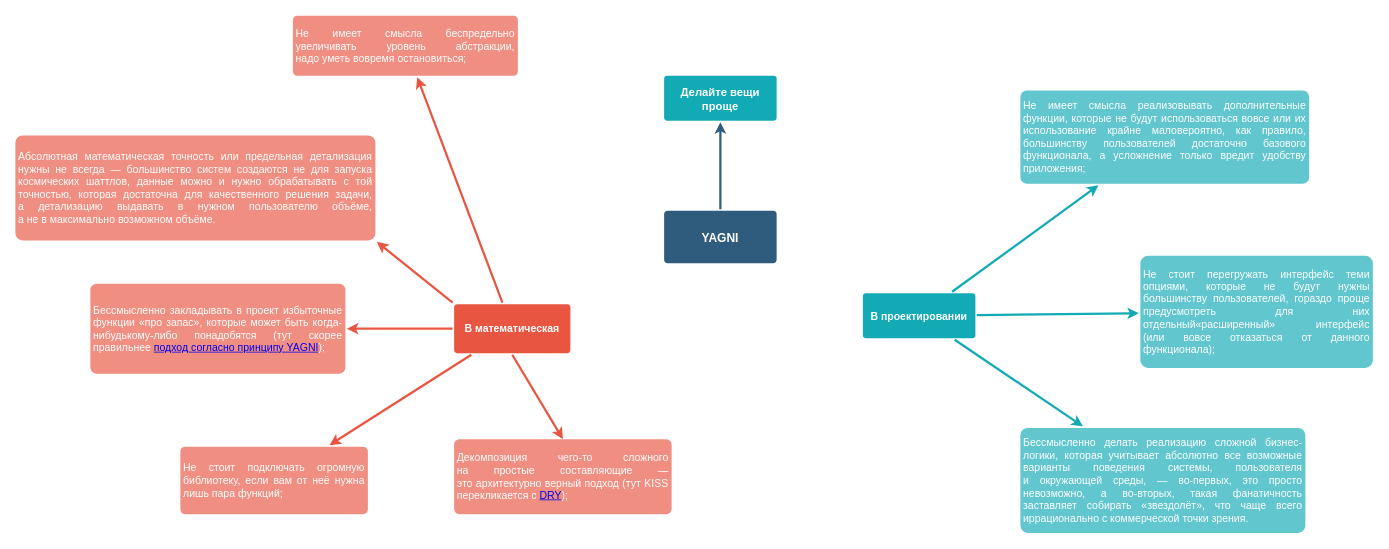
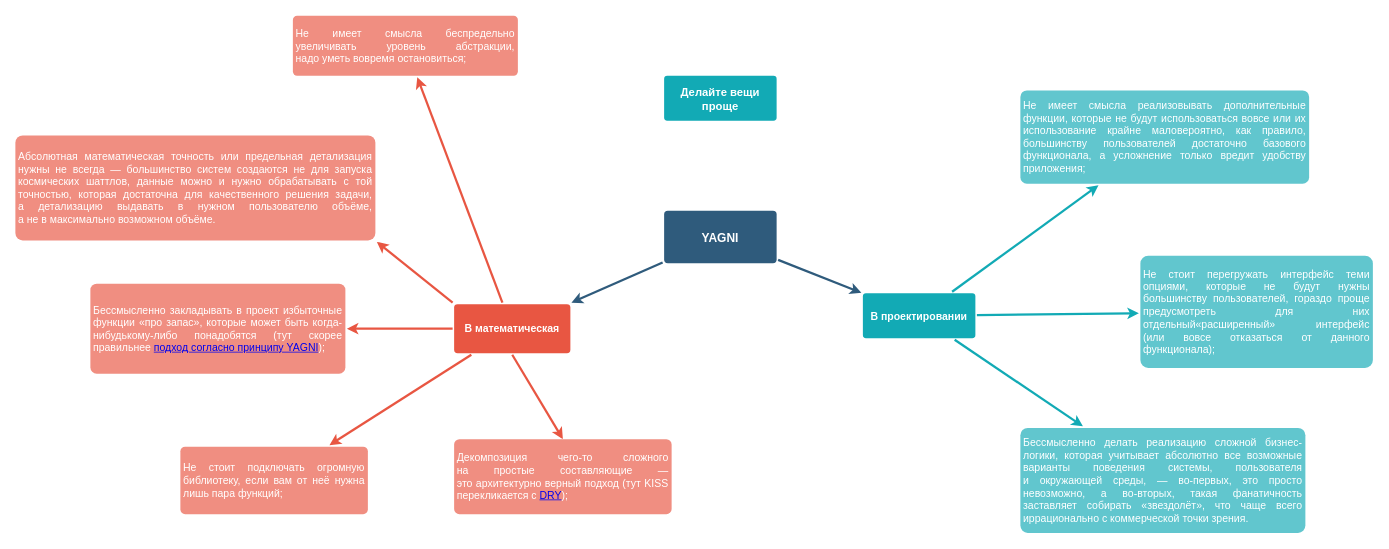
  <mxCell id="0" />
  <mxCell id="1" parent="0" />
- <mxCell id="2" value="" style="edgeStyle=none;rounded=0;jumpStyle=none;html=1;shadow=0;labelBackgroundColor=none;startArrow=none;startFill=0;endArrow=classic;endFill=1;jettySize=auto;orthogonalLoop=1;strokeColor=#2F5B7C;strokeWidth=3;fontFamily=Helvetica;fontSize=16;fontColor=#23445D;spacing=5;" parent="1" source="5" target="15" edge="1"><mxGeometry relative="1" as="geometry" /></mxCell>
+ <mxCell id="3" value="" style="edgeStyle=none;rounded=0;jumpStyle=none;html=1;shadow=0;labelBackgroundColor=none;startArrow=none;startFill=0;endArrow=classic;endFill=1;jettySize=auto;orthogonalLoop=1;strokeColor=#2F5B7C;strokeWidth=3;fontFamily=Helvetica;fontSize=16;fontColor=#23445D;spacing=5;" parent="1" source="5" target="16" edge="1"><mxGeometry relative="1" as="geometry" /></mxCell>
+ <mxCell id="4" value="" style="edgeStyle=none;rounded=0;jumpStyle=none;html=1;shadow=0;labelBackgroundColor=none;startArrow=none;startFill=0;endArrow=classic;endFill=1;jettySize=auto;orthogonalLoop=1;strokeColor=#2F5B7C;strokeWidth=3;fontFamily=Helvetica;fontSize=16;fontColor=#23445D;spacing=5;" parent="1" source="5" target="11" edge="1"><mxGeometry relative="1" as="geometry" /></mxCell>
  <mxCell id="5" value="YAGNI" style="rounded=1;whiteSpace=wrap;html=1;shadow=0;labelBackgroundColor=none;strokeColor=none;strokeWidth=3;fillColor=#2F5B7C;fontFamily=Helvetica;fontSize=16;fontColor=#FFFFFF;align=center;fontStyle=1;spacing=5;arcSize=7;perimeterSpacing=2;" parent="1" vertex="1"><mxGeometry x="885" y="280.5" width="150" height="70" as="geometry" /></mxCell>
  <mxCell id="6" value="" style="edgeStyle=none;rounded=1;jumpStyle=none;html=1;shadow=0;labelBackgroundColor=none;startArrow=none;startFill=0;jettySize=auto;orthogonalLoop=1;strokeColor=#E85642;strokeWidth=3;fontFamily=Helvetica;fontSize=14;fontColor=#FFFFFF;spacing=5;fontStyle=1;fillColor=#b0e3e6;" parent="1" source="11" target="14" edge="1"><mxGeometry relative="1" as="geometry" /></mxCell>
  <mxCell id="7" value="" style="edgeStyle=none;rounded=1;jumpStyle=none;html=1;shadow=0;labelBackgroundColor=none;startArrow=none;startFill=0;jettySize=auto;orthogonalLoop=1;strokeColor=#E85642;strokeWidth=3;fontFamily=Helvetica;fontSize=14;fontColor=#FFFFFF;spacing=5;fontStyle=1;fillColor=#b0e3e6;" parent="1" source="11" target="13" edge="1"><mxGeometry relative="1" as="geometry" /></mxCell>
  <mxCell id="8" value="" style="edgeStyle=none;rounded=1;jumpStyle=none;html=1;shadow=0;labelBackgroundColor=none;startArrow=none;startFill=0;jettySize=auto;orthogonalLoop=1;strokeWidth=3;fontFamily=Helvetica;fontSize=14;fontColor=#FFFFFF;spacing=5;fontStyle=1;fillColor=#b0e3e6;strokeColor=#E85642;" parent="1" source="11" target="12" edge="1"><mxGeometry relative="1" as="geometry" /></mxCell>
  <mxCell id="9" style="rounded=1;orthogonalLoop=1;jettySize=auto;html=1;exitX=0.5;exitY=1;exitDx=0;exitDy=0;entryX=0.5;entryY=0;entryDx=0;entryDy=0;strokeColor=#E85642;strokeWidth=3;" edge="1" parent="1" source="11" target="23"><mxGeometry relative="1" as="geometry" /></mxCell>
  <mxCell id="10" style="rounded=1;orthogonalLoop=1;jettySize=auto;html=1;exitX=0;exitY=0;exitDx=0;exitDy=0;entryX=1;entryY=1;entryDx=0;entryDy=0;strokeColor=#E85642;strokeWidth=3;" edge="1" parent="1" source="11" target="24"><mxGeometry relative="1" as="geometry" /></mxCell>
  <mxCell id="11" value="&lt;strong&gt;В&amp;nbsp;математическая&lt;/strong&gt;" style="rounded=1;whiteSpace=wrap;html=1;shadow=0;labelBackgroundColor=none;strokeColor=none;strokeWidth=3;fillColor=#e85642;fontFamily=Helvetica;fontSize=14;fontColor=#FFFFFF;align=center;spacing=5;fontStyle=1;arcSize=7;perimeterSpacing=2;" parent="1" vertex="1"><mxGeometry x="605" y="405" width="155" height="65.5" as="geometry" /></mxCell>
  <mxCell id="12" value="&lt;div align=&quot;justify&quot;&gt;Не&amp;nbsp;стоит подключать огромную библиотеку, если вам от&amp;nbsp;неё нужна лишь пара функций;&lt;/div&gt;" style="rounded=1;whiteSpace=wrap;html=1;shadow=0;labelBackgroundColor=none;strokeColor=none;strokeWidth=3;fontFamily=Helvetica;fontSize=14;fontColor=#FFFFFF;align=center;spacing=5;fontStyle=0;arcSize=7;perimeterSpacing=2;fillColor=#F08E81;" parent="1" vertex="1"><mxGeometry x="240" y="595" width="250" height="90" as="geometry" /></mxCell>
  <mxCell id="13" value="&lt;div align=&quot;justify&quot;&gt;Бессмысленно закладывать в&amp;nbsp;проект избыточные функции «про&amp;nbsp;запас», которые может быть &lt;span class=&quot;nowrap&quot;&gt;когда-нибудь&lt;/span&gt;&lt;span class=&quot;nowrap&quot;&gt;кому-либо&lt;/span&gt; понадобятся (тут скорее правильнее &lt;a href=&quot;https://web-creator.ru/articles/yagni&quot;&gt;подход согласно принципу YAGNI&lt;/a&gt;);&lt;/div&gt; " style="rounded=1;whiteSpace=wrap;html=1;shadow=0;labelBackgroundColor=none;strokeColor=none;strokeWidth=3;fillColor=#f08e81;fontFamily=Helvetica;fontSize=14;fontColor=#FFFFFF;align=center;spacing=5;fontStyle=0;arcSize=7;perimeterSpacing=2;" parent="1" vertex="1"><mxGeometry x="120" y="377.75" width="340" height="120" as="geometry" /></mxCell>
  <mxCell id="14" value="&lt;div align=&quot;justify&quot;&gt;Не&amp;nbsp;имеет смысла беспредельно увеличивать уровень абстракции, надо&amp;nbsp;уметь вовремя остановиться;&lt;/div&gt;" style="rounded=1;whiteSpace=wrap;html=1;shadow=0;labelBackgroundColor=none;strokeColor=none;strokeWidth=3;fillColor=#f08e81;fontFamily=Helvetica;fontSize=14;fontColor=#FFFFFF;align=center;spacing=5;fontStyle=0;arcSize=7;perimeterSpacing=2;" parent="1" vertex="1"><mxGeometry y="20.5" width="300" height="80" as="geometry" x="390" /></mxCell>
  <mxCell id="15" value="&lt;h1 style=&quot;font-size: 15px&quot;&gt;&lt;font style=&quot;font-size: 15px&quot;&gt;Делайте вещи проще&lt;/font&gt;&lt;/h1&gt;" style="rounded=1;whiteSpace=wrap;html=1;shadow=0;labelBackgroundColor=none;strokeColor=none;strokeWidth=3;fillColor=#12aab5;fontFamily=Helvetica;fontSize=14;fontColor=#FFFFFF;align=center;spacing=5;fontStyle=1;arcSize=7;perimeterSpacing=2;" parent="1" vertex="1"><mxGeometry x="885" y="100.5" width="150" height="60" as="geometry" /></mxCell>
  <mxCell id="16" value="&lt;strong&gt;В&amp;nbsp;проектировании &lt;/strong&gt;" style="rounded=1;whiteSpace=wrap;html=1;shadow=0;labelBackgroundColor=none;strokeColor=none;strokeWidth=3;fillColor=#12aab5;fontFamily=Helvetica;fontSize=14;fontColor=#FFFFFF;align=center;spacing=5;fontStyle=1;arcSize=7;perimeterSpacing=2;" parent="1" vertex="1"><mxGeometry x="1150" y="390.5" width="150" height="60" as="geometry" /></mxCell>
  <mxCell id="17" value="&lt;div align=&quot;justify&quot;&gt;Бессмысленно делать реализацию сложной &lt;span class=&quot;nowrap&quot;&gt;бизнес-логики,&lt;/span&gt; которая учитывает абсолютно все возможные варианты поведения системы, пользователя и&amp;nbsp;окружающей среды, — &lt;span class=&quot;nowrap&quot;&gt;во-первых,&lt;/span&gt; это&amp;nbsp;просто невозможно, а&amp;nbsp;&lt;span class=&quot;nowrap&quot;&gt;во-вторых,&lt;/span&gt; такая фанатичность заставляет собирать «звездолёт», что&amp;nbsp;чаще всего иррационально с&amp;nbsp;коммерческой точки зрения.&lt;/div&gt;" style="rounded=1;whiteSpace=wrap;html=1;shadow=0;labelBackgroundColor=none;strokeColor=none;strokeWidth=3;fillColor=#61c6ce;fontFamily=Helvetica;fontSize=14;fontColor=#FFFFFF;align=center;spacing=5;fontStyle=0;arcSize=7;perimeterSpacing=2;" parent="1" vertex="1"><mxGeometry x="1360" y="570" width="380" height="140" as="geometry" /></mxCell>
  <mxCell id="18" value="" style="edgeStyle=none;rounded=1;jumpStyle=none;html=1;shadow=0;labelBackgroundColor=none;startArrow=none;startFill=0;jettySize=auto;orthogonalLoop=1;strokeColor=#12AAB5;strokeWidth=3;fontFamily=Helvetica;fontSize=14;fontColor=#FFFFFF;spacing=5;fontStyle=1;fillColor=#b0e3e6;" parent="1" source="16" target="17" edge="1"><mxGeometry relative="1" as="geometry" /></mxCell>
  <mxCell id="19" value="&lt;div align=&quot;justify&quot;&gt;Не&amp;nbsp;стоит перегружать интерфейс теми опциями, которые не&amp;nbsp;будут нужны большинству пользователей, гораздо проще предусмотреть для&amp;nbsp;них отдельный«расширенный» интерфейс (или&amp;nbsp;вовсе отказаться от&amp;nbsp;данного функционала);&lt;/div&gt;" style="rounded=1;whiteSpace=wrap;html=1;shadow=0;labelBackgroundColor=none;strokeColor=none;strokeWidth=3;fillColor=#61c6ce;fontFamily=Helvetica;fontSize=14;fontColor=#FFFFFF;align=center;spacing=5;fontStyle=0;arcSize=7;perimeterSpacing=2;" parent="1" vertex="1"><mxGeometry x="1520" y="340.5" width="310" height="149.5" as="geometry" /></mxCell>
  <mxCell id="20" value="" style="edgeStyle=none;rounded=1;jumpStyle=none;html=1;shadow=0;labelBackgroundColor=none;startArrow=none;startFill=0;jettySize=auto;orthogonalLoop=1;strokeColor=#12AAB5;strokeWidth=3;fontFamily=Helvetica;fontSize=14;fontColor=#FFFFFF;spacing=5;fontStyle=1;fillColor=#b0e3e6;" parent="1" source="16" target="19" edge="1"><mxGeometry relative="1" as="geometry" /></mxCell>
  <mxCell id="21" value="&lt;div align=&quot;justify&quot;&gt;Не&amp;nbsp;имеет смысла реализовывать дополнительные функции, которые не&amp;nbsp;будут использоваться вовсе или&amp;nbsp;их использование крайне маловероятно, как правило, большинству пользователей достаточно базового функционала, а&amp;nbsp;усложнение только вредит удобству приложения;&lt;/div&gt;" style="rounded=1;whiteSpace=wrap;html=1;shadow=0;labelBackgroundColor=none;strokeColor=none;strokeWidth=3;fillColor=#61c6ce;fontFamily=Helvetica;fontSize=14;fontColor=#FFFFFF;align=center;spacing=5;fontStyle=0;arcSize=7;perimeterSpacing=2;" parent="1" vertex="1"><mxGeometry x="1360" y="120" width="385" height="124.5" as="geometry" /></mxCell>
  <mxCell id="22" value="" style="edgeStyle=none;rounded=1;jumpStyle=none;html=1;shadow=0;labelBackgroundColor=none;startArrow=none;startFill=0;jettySize=auto;orthogonalLoop=1;strokeColor=#12AAB5;strokeWidth=3;fontFamily=Helvetica;fontSize=14;fontColor=#FFFFFF;spacing=5;fontStyle=1;fillColor=#b0e3e6;" parent="1" source="16" target="21" edge="1"><mxGeometry relative="1" as="geometry" /></mxCell>
  <mxCell id="23" value="&lt;div align=&quot;justify&quot;&gt;Декомпозиция &lt;span class=&quot;nowrap&quot;&gt;чего-то&lt;/span&gt; сложного на&amp;nbsp;простые составляющие — это&amp;nbsp;архитектурно верный подход (тут KISS перекликается с&amp;nbsp;&lt;a href=&quot;https://web-creator.ru/articles/dry&quot;&gt;DRY&lt;/a&gt;);&lt;/div&gt;" style="whiteSpace=wrap;html=1;rounded=1;shadow=0;fontSize=14;fontColor=#FFFFFF;fontStyle=0;strokeColor=none;strokeWidth=3;spacing=5;arcSize=7;fillColor=#F08E81;" vertex="1" parent="1"><mxGeometry x="605" y="585" width="290" height="100" as="geometry" /></mxCell>
  <mxCell id="24" value="&lt;div align=&quot;justify&quot;&gt;Абсолютная математическая точность или&amp;nbsp;предельная детализация нужны не&amp;nbsp;всегда — большинство систем создаются не&amp;nbsp;для&amp;nbsp;запуска космических шаттлов, данные можно и&amp;nbsp;нужно обрабатывать с&amp;nbsp;той точностью, которая достаточна для&amp;nbsp;качественного решения задачи, а&amp;nbsp;детализацию выдавать в&amp;nbsp;нужном пользователю объёме, а&amp;nbsp;не&amp;nbsp;в&amp;nbsp;максимально возможном объёме.&lt;/div&gt;" style="whiteSpace=wrap;html=1;rounded=1;shadow=0;fontSize=14;fontColor=#FFFFFF;fontStyle=0;strokeColor=none;strokeWidth=3;spacing=5;arcSize=7;fillColor=#F08E81;align=center;perimeterSpacing=2;" vertex="1" parent="1"><mxGeometry x="20" y="180" width="480" height="140" as="geometry" /></mxCell>
